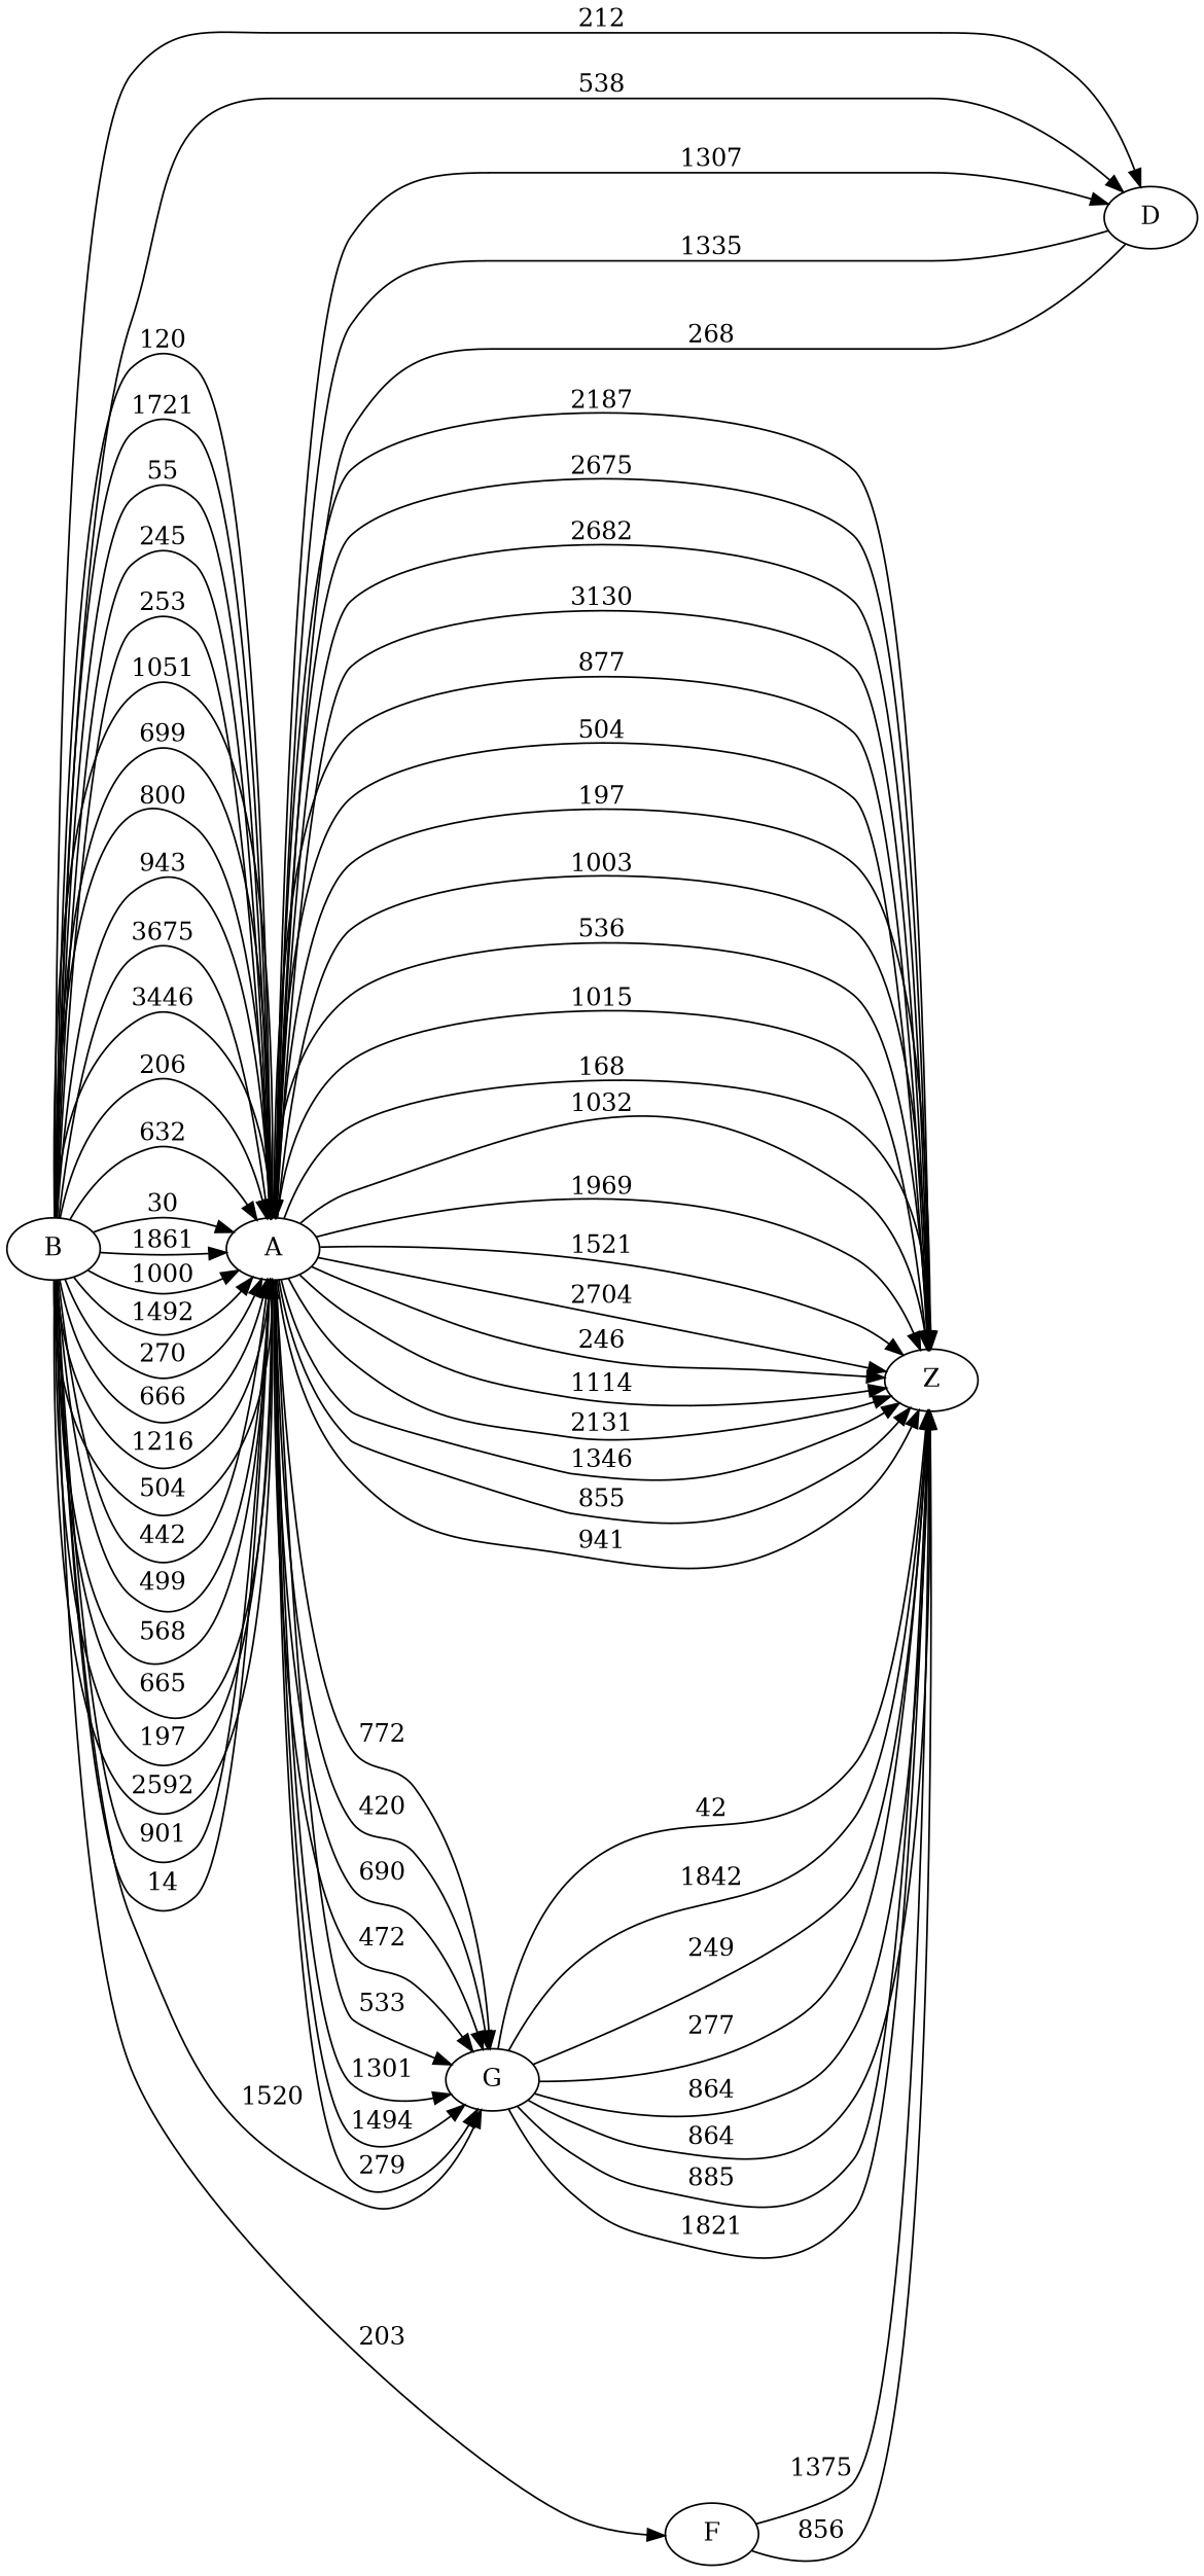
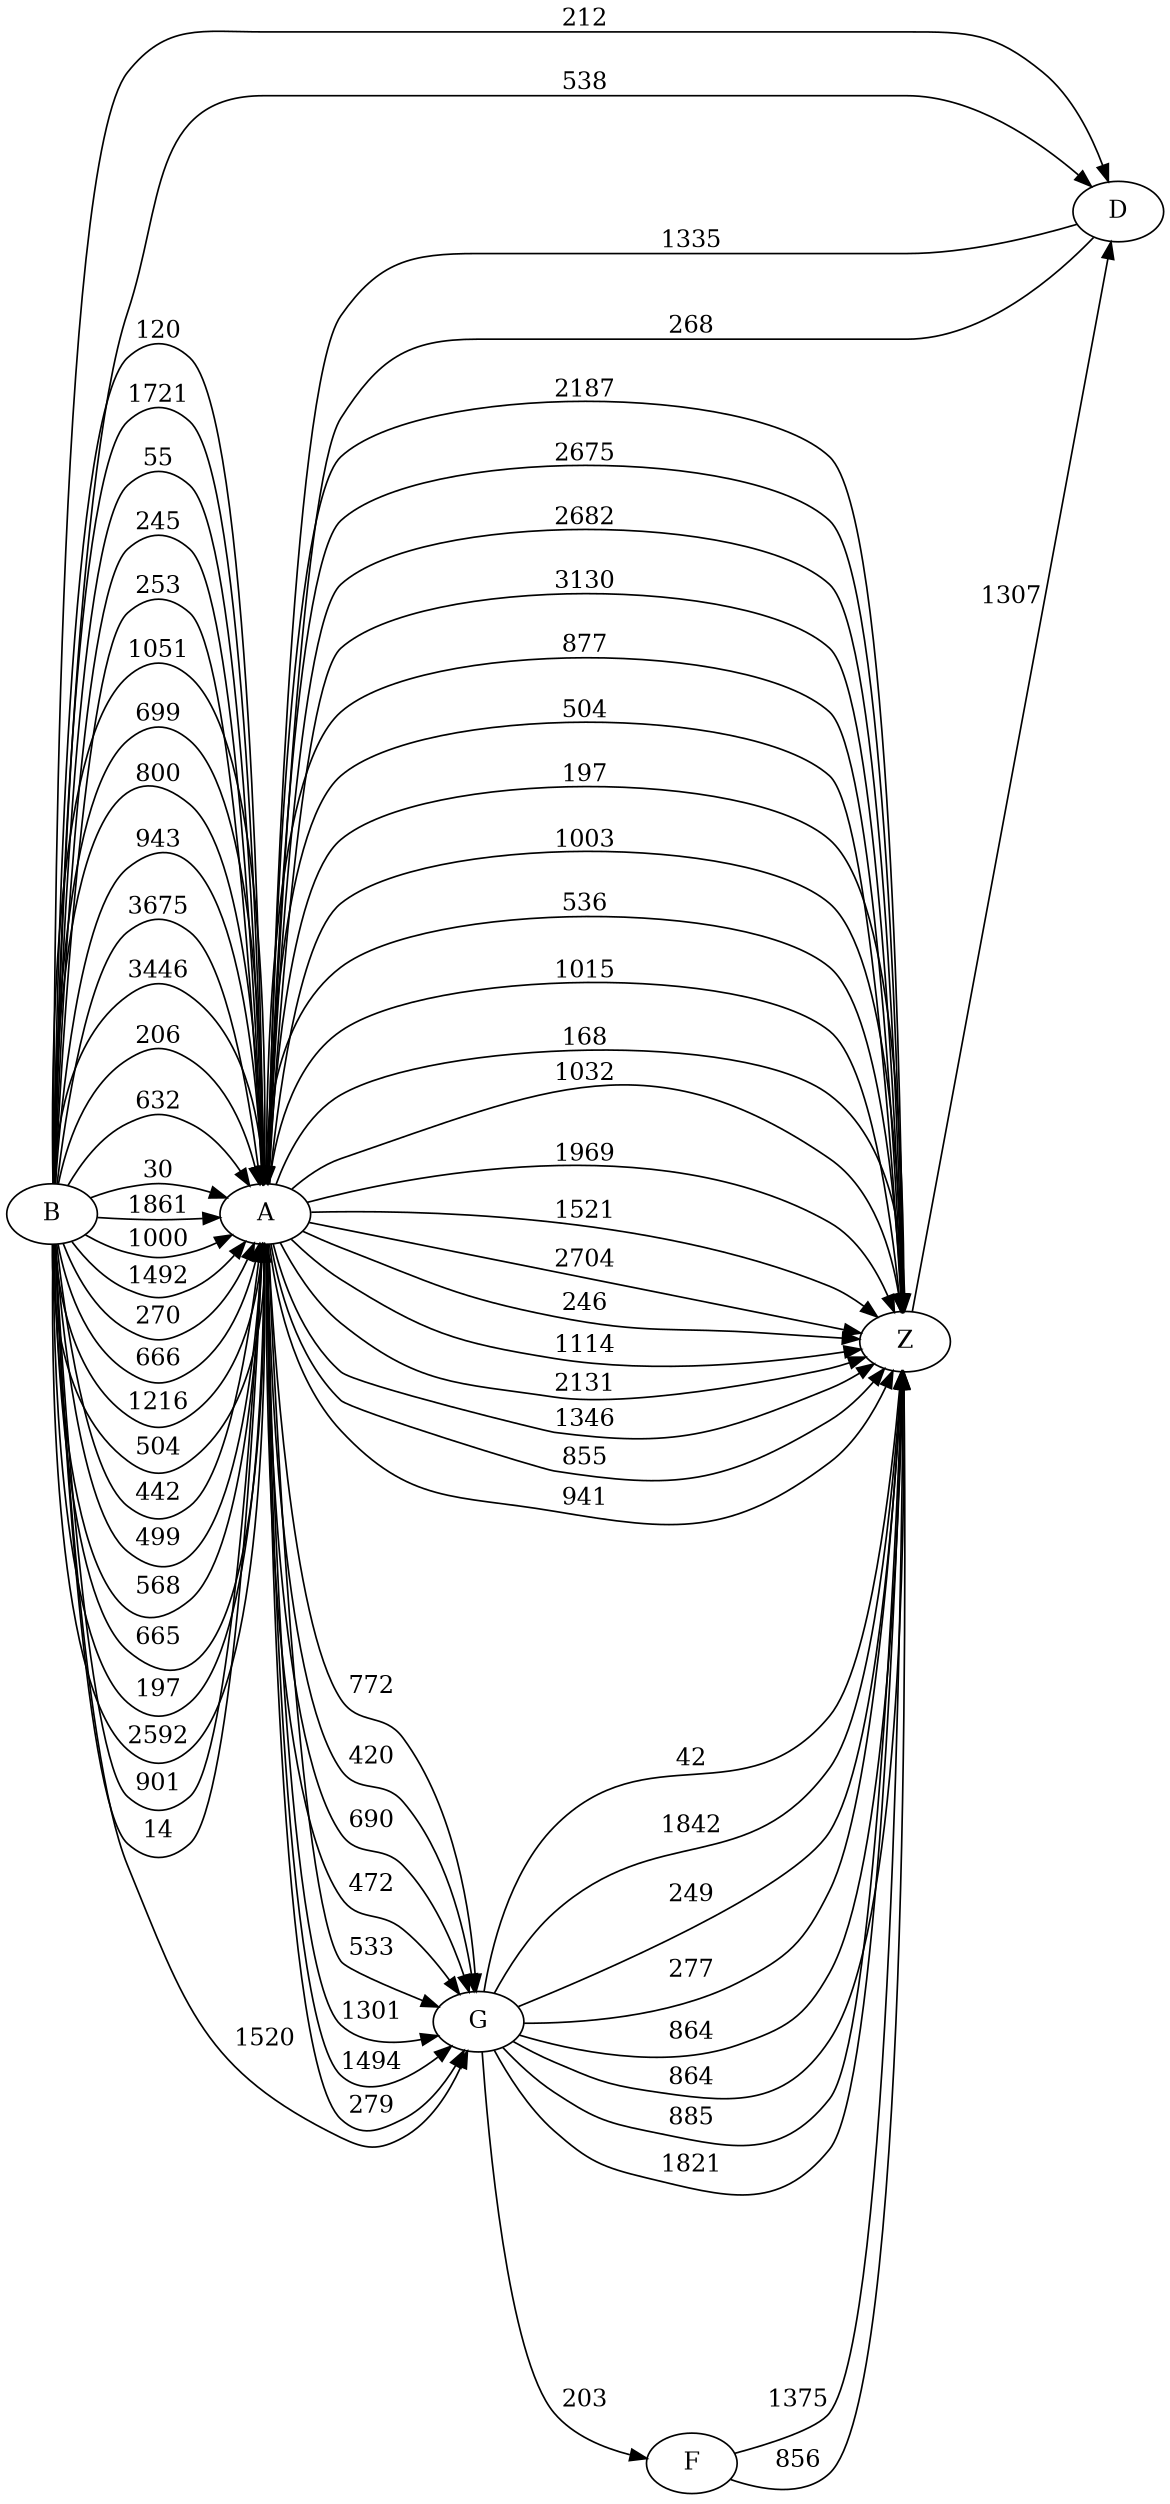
  digraph {
    rankdir=LR
    B
    A
    D
    G
    Z
    F
    B -> A [label=120]
    B -> A [label=1721]
    B -> A [label=55]
    B -> A [label=245]
    B -> A [label=253]
    B -> A [label=1051]
    B -> A [label=699]
    B -> A [label=800]
    B -> A [label=943]
    B -> A [label=3675]
    B -> A [label=3446]
    B -> A [label=206]
    B -> A [label=632]
    B -> A [label=30]
    B -> A [label=1861]
    B -> A [label=1000]
    B -> A [label=1492]
    B -> A [label=270]
    B -> A [label=666]
    B -> A [label=1216]
    B -> A [label=504]
    B -> A [label=442]
    B -> A [label=499]
    B -> A [label=568]
    B -> A [label=665]
    B -> A [label=197]
    B -> A [label=2592]
    B -> A [label=901]
    B -> A [label=14]
    B -> D [label=212]
    B -> D [label=538]
    B -> G [label=1520]
-   A -> D [label=1307]
+   Z -> D [label=1307]
    A -> G [label=772]
    A -> G [label=420]
    A -> G [label=690]
    A -> G [label=472]
    A -> G [label=533]
    A -> G [label=1301]
    A -> G [label=1494]
    A -> G [label=279]
    A -> Z [label=2187]
    A -> Z [label=2675]
    A -> Z [label=2682]
    A -> Z [label=3130]
    A -> Z [label=877]
    A -> Z [label=504]
    A -> Z [label=197]
    A -> Z [label=1003]
    A -> Z [label=536]
    A -> Z [label=1015]
    A -> Z [label=168]
    A -> Z [label=1032]
    A -> Z [label=1969]
    A -> Z [label=1521]
    A -> Z [label=2704]
    A -> Z [label=246]
    A -> Z [label=1114]
    A -> Z [label=2131]
    A -> Z [label=1346]
    A -> Z [label=855]
    A -> Z [label=941]
    D -> A [label=1335]
    D -> A [label=268]
    G -> Z [label=42]
    G -> Z [label=1842]
    G -> Z [label=249]
    G -> Z [label=277]
    G -> Z [label=864]
    G -> Z [label=864]
    G -> Z [label=885]
    G -> Z [label=1821]
-   B -> F [label=203]
+   G -> F [label=203]
    F -> Z [label=1375]
    F -> Z [label=856]
  }
